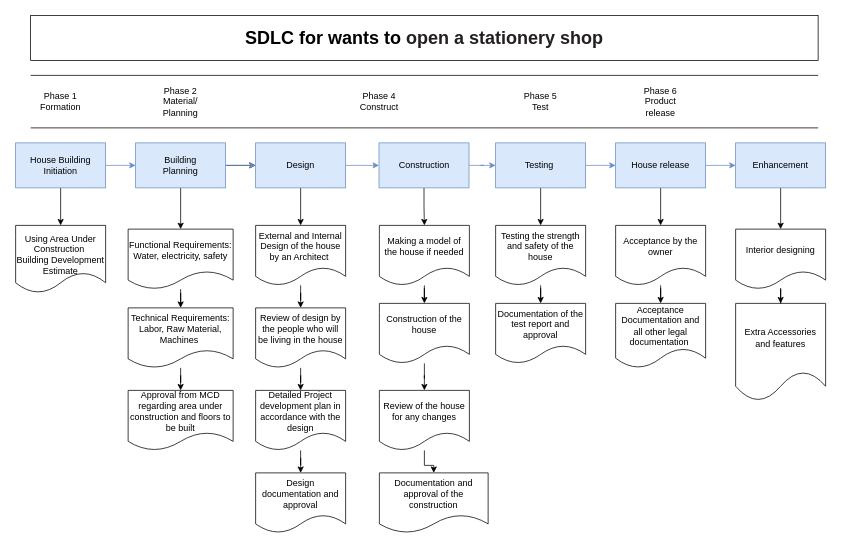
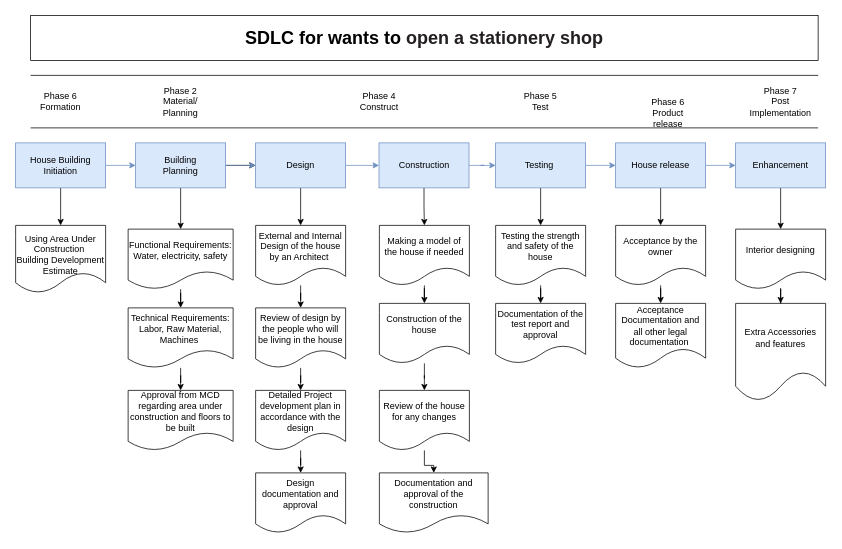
  <mxCell id="0" />
  <mxCell id="1" parent="0" />
  <mxCell id="2" value="" style="edgeStyle=orthogonalEdgeStyle;rounded=0;orthogonalLoop=1;jettySize=auto;html=1;fillColor=#dae8fc;strokeColor=#6c8ebf;" parent="1" source="4" target="8" edge="1"><mxGeometry relative="1" as="geometry" /></mxCell>
  <mxCell id="3" value="" style="edgeStyle=orthogonalEdgeStyle;rounded=0;orthogonalLoop=1;jettySize=auto;html=1;" parent="1" source="4" target="12" edge="1"><mxGeometry relative="1" as="geometry" /></mxCell>
  <mxCell id="4" value="House Building Initiation" style="rounded=0;whiteSpace=wrap;html=1;fillColor=#dae8fc;strokeColor=#6c8ebf;" parent="1" vertex="1"><mxGeometry x="20" y="190" width="120" height="60" as="geometry" /></mxCell>
  <mxCell id="5" value="" style="edgeStyle=orthogonalEdgeStyle;rounded=0;orthogonalLoop=1;jettySize=auto;html=1;" parent="1" source="8" target="11" edge="1"><mxGeometry relative="1" as="geometry" /></mxCell>
  <mxCell id="6" value="" style="edgeStyle=orthogonalEdgeStyle;rounded=0;orthogonalLoop=1;jettySize=auto;html=1;" parent="1" source="8" target="14" edge="1"><mxGeometry relative="1" as="geometry" /></mxCell>
  <mxCell id="7" value="" style="edgeStyle=orthogonalEdgeStyle;rounded=0;orthogonalLoop=1;jettySize=auto;html=1;fillColor=#dae8fc;strokeColor=#6c8ebf;" parent="1" source="8" target="11" edge="1"><mxGeometry relative="1" as="geometry" /></mxCell>
  <mxCell id="8" value="Building&lt;br&gt;Planning" style="rounded=0;whiteSpace=wrap;html=1;fillColor=#dae8fc;strokeColor=#6c8ebf;" parent="1" vertex="1"><mxGeometry x="180" y="190" width="120" height="60" as="geometry" /></mxCell>
  <mxCell id="9" value="" style="edgeStyle=orthogonalEdgeStyle;rounded=0;orthogonalLoop=1;jettySize=auto;html=1;" parent="1" source="11" target="19" edge="1"><mxGeometry relative="1" as="geometry" /></mxCell>
  <mxCell id="10" value="" style="edgeStyle=orthogonalEdgeStyle;rounded=0;orthogonalLoop=1;jettySize=auto;html=1;fillColor=#dae8fc;strokeColor=#6c8ebf;" parent="1" source="11" target="26" edge="1"><mxGeometry relative="1" as="geometry" /></mxCell>
  <mxCell id="11" value="Design" style="rounded=0;whiteSpace=wrap;html=1;fillColor=#dae8fc;strokeColor=#6c8ebf;" parent="1" vertex="1"><mxGeometry x="340" y="190" width="120" height="60" as="geometry" /></mxCell>
  <mxCell id="12" value="&lt;br&gt;Using Area Under Construction&amp;nbsp;&lt;br&gt;Building Development Estimate" style="shape=document;whiteSpace=wrap;html=1;boundedLbl=1;" parent="1" vertex="1"><mxGeometry x="20" y="300" width="120" height="90" as="geometry" /></mxCell>
  <mxCell id="13" value="" style="edgeStyle=orthogonalEdgeStyle;rounded=0;orthogonalLoop=1;jettySize=auto;html=1;" parent="1" source="14" target="16" edge="1"><mxGeometry relative="1" as="geometry" /></mxCell>
  <mxCell id="14" value="Functional Requirements:&lt;br&gt;Water, electricity, safety" style="shape=document;whiteSpace=wrap;html=1;boundedLbl=1;rounded=0;" parent="1" vertex="1"><mxGeometry x="170" y="305" width="140" height="80" as="geometry" /></mxCell>
  <mxCell id="15" value="" style="edgeStyle=orthogonalEdgeStyle;rounded=0;orthogonalLoop=1;jettySize=auto;html=1;" parent="1" source="16" target="17" edge="1"><mxGeometry relative="1" as="geometry" /></mxCell>
  <mxCell id="16" value="Technical Requirements:&lt;br&gt;Labor, Raw Material, Machines&amp;nbsp;" style="shape=document;whiteSpace=wrap;html=1;boundedLbl=1;rounded=0;" parent="1" vertex="1"><mxGeometry x="170" y="410" width="140" height="80" as="geometry" /></mxCell>
  <mxCell id="17" value="Approval from MCD regarding area under construction and floors to be built" style="shape=document;whiteSpace=wrap;html=1;boundedLbl=1;rounded=0;" parent="1" vertex="1"><mxGeometry x="170" y="520" width="140" height="80" as="geometry" /></mxCell>
  <mxCell id="18" value="" style="edgeStyle=orthogonalEdgeStyle;rounded=0;orthogonalLoop=1;jettySize=auto;html=1;" parent="1" source="19" target="21" edge="1"><mxGeometry relative="1" as="geometry" /></mxCell>
  <mxCell id="19" value="External and Internal Design of the house by an Architect&amp;nbsp;" style="shape=document;whiteSpace=wrap;html=1;boundedLbl=1;rounded=0;" parent="1" vertex="1"><mxGeometry x="340" y="300" width="120" height="80" as="geometry" /></mxCell>
  <mxCell id="20" value="" style="edgeStyle=orthogonalEdgeStyle;rounded=0;orthogonalLoop=1;jettySize=auto;html=1;" parent="1" source="21" target="23" edge="1"><mxGeometry relative="1" as="geometry" /></mxCell>
  <mxCell id="21" value="Review of design by the people who will be living in the house" style="shape=document;whiteSpace=wrap;html=1;boundedLbl=1;rounded=0;" parent="1" vertex="1"><mxGeometry x="340" y="410" width="120" height="80" as="geometry" /></mxCell>
  <mxCell id="22" value="" style="edgeStyle=orthogonalEdgeStyle;rounded=0;orthogonalLoop=1;jettySize=auto;html=1;" parent="1" source="23" target="39" edge="1"><mxGeometry relative="1" as="geometry" /></mxCell>
  <mxCell id="23" value="Detailed Project development plan in accordance with the design" style="shape=document;whiteSpace=wrap;html=1;boundedLbl=1;rounded=0;" parent="1" vertex="1"><mxGeometry x="340" y="520" width="120" height="80" as="geometry" /></mxCell>
  <mxCell id="24" value="" style="edgeStyle=orthogonalEdgeStyle;rounded=0;orthogonalLoop=1;jettySize=auto;html=1;" parent="1" source="26" target="28" edge="1"><mxGeometry relative="1" as="geometry" /></mxCell>
  <mxCell id="25" value="" style="edgeStyle=orthogonalEdgeStyle;rounded=0;orthogonalLoop=1;jettySize=auto;html=1;fillColor=#dae8fc;strokeColor=#6c8ebf;" parent="1" source="26" target="35" edge="1"><mxGeometry relative="1" as="geometry" /></mxCell>
  <mxCell id="26" value="Construction" style="rounded=0;whiteSpace=wrap;html=1;fillColor=#dae8fc;strokeColor=#6c8ebf;" parent="1" vertex="1"><mxGeometry x="504.5" y="190" width="120" height="60" as="geometry" /></mxCell>
  <mxCell id="27" value="" style="edgeStyle=orthogonalEdgeStyle;rounded=0;orthogonalLoop=1;jettySize=auto;html=1;" parent="1" source="28" target="30" edge="1"><mxGeometry relative="1" as="geometry" /></mxCell>
  <mxCell id="28" value="Making a model of the house if needed" style="shape=document;whiteSpace=wrap;html=1;boundedLbl=1;rounded=0;" parent="1" vertex="1"><mxGeometry x="505" y="300" width="120" height="80" as="geometry" /></mxCell>
  <mxCell id="29" value="" style="edgeStyle=orthogonalEdgeStyle;rounded=0;orthogonalLoop=1;jettySize=auto;html=1;" parent="1" source="30" target="32" edge="1"><mxGeometry relative="1" as="geometry" /></mxCell>
  <mxCell id="30" value="Construction of the house" style="shape=document;whiteSpace=wrap;html=1;boundedLbl=1;rounded=0;" parent="1" vertex="1"><mxGeometry x="505" y="404" width="120" height="80" as="geometry" /></mxCell>
  <mxCell id="31" value="" style="edgeStyle=orthogonalEdgeStyle;rounded=0;orthogonalLoop=1;jettySize=auto;html=1;" parent="1" source="32" target="40" edge="1"><mxGeometry relative="1" as="geometry" /></mxCell>
  <mxCell id="32" value="Review of the house for any changes" style="shape=document;whiteSpace=wrap;html=1;boundedLbl=1;rounded=0;" parent="1" vertex="1"><mxGeometry x="505" y="520" width="120" height="80" as="geometry" /></mxCell>
  <mxCell id="33" value="" style="edgeStyle=orthogonalEdgeStyle;rounded=0;orthogonalLoop=1;jettySize=auto;html=1;" parent="1" source="35" target="37" edge="1"><mxGeometry relative="1" as="geometry" /></mxCell>
  <mxCell id="34" value="" style="edgeStyle=orthogonalEdgeStyle;rounded=0;orthogonalLoop=1;jettySize=auto;html=1;fillColor=#dae8fc;strokeColor=#6c8ebf;" parent="1" source="35" target="43" edge="1"><mxGeometry relative="1" as="geometry" /></mxCell>
  <mxCell id="35" value="Testing&amp;nbsp;" style="rounded=0;whiteSpace=wrap;html=1;fillColor=#dae8fc;strokeColor=#6c8ebf;" parent="1" vertex="1"><mxGeometry x="660" y="190" width="120" height="60" as="geometry" /></mxCell>
  <mxCell id="36" value="" style="edgeStyle=orthogonalEdgeStyle;rounded=0;orthogonalLoop=1;jettySize=auto;html=1;" parent="1" source="37" target="38" edge="1"><mxGeometry relative="1" as="geometry" /></mxCell>
  <mxCell id="37" value="Testing the strength and safety of the house" style="shape=document;whiteSpace=wrap;html=1;boundedLbl=1;rounded=0;" parent="1" vertex="1"><mxGeometry x="660" y="300" width="120" height="80" as="geometry" /></mxCell>
  <mxCell id="38" value="Documentation of the test report and approval" style="shape=document;whiteSpace=wrap;html=1;boundedLbl=1;rounded=0;" parent="1" vertex="1"><mxGeometry x="660" y="404" width="120" height="80" as="geometry" /></mxCell>
  <mxCell id="39" value="Design documentation and approval" style="shape=document;whiteSpace=wrap;html=1;boundedLbl=1;rounded=0;" parent="1" vertex="1"><mxGeometry x="340" y="630" width="120" height="80" as="geometry" /></mxCell>
  <mxCell id="40" value="Documentation and approval of the construction" style="shape=document;whiteSpace=wrap;html=1;boundedLbl=1;rounded=0;" parent="1" vertex="1"><mxGeometry x="505" y="630" width="145" height="80" as="geometry" /></mxCell>
  <mxCell id="41" value="" style="edgeStyle=orthogonalEdgeStyle;rounded=0;orthogonalLoop=1;jettySize=auto;html=1;" parent="1" source="43" target="45" edge="1"><mxGeometry relative="1" as="geometry" /></mxCell>
  <mxCell id="42" value="" style="edgeStyle=orthogonalEdgeStyle;rounded=0;orthogonalLoop=1;jettySize=auto;html=1;fillColor=#dae8fc;strokeColor=#6c8ebf;" parent="1" source="43" target="48" edge="1"><mxGeometry relative="1" as="geometry" /></mxCell>
  <mxCell id="43" value="House release" style="whiteSpace=wrap;html=1;rounded=0;fillColor=#dae8fc;strokeColor=#6c8ebf;" parent="1" vertex="1"><mxGeometry x="820" y="190" width="120" height="60" as="geometry" /></mxCell>
  <mxCell id="44" value="" style="edgeStyle=orthogonalEdgeStyle;rounded=0;orthogonalLoop=1;jettySize=auto;html=1;" parent="1" source="45" target="46" edge="1"><mxGeometry relative="1" as="geometry" /></mxCell>
  <mxCell id="45" value="Acceptance by the owner" style="shape=document;whiteSpace=wrap;html=1;boundedLbl=1;rounded=0;" parent="1" vertex="1"><mxGeometry x="820" y="300" width="120" height="80" as="geometry" /></mxCell>
  <mxCell id="46" value="Acceptance Documentation and all other legal documentation&amp;nbsp;" style="shape=document;whiteSpace=wrap;html=1;boundedLbl=1;rounded=0;" parent="1" vertex="1"><mxGeometry x="820" y="404" width="120" height="86" as="geometry" /></mxCell>
  <mxCell id="47" value="" style="edgeStyle=orthogonalEdgeStyle;rounded=0;orthogonalLoop=1;jettySize=auto;html=1;" parent="1" source="48" target="50" edge="1"><mxGeometry relative="1" as="geometry" /></mxCell>
  <mxCell id="48" value="Enhancement" style="whiteSpace=wrap;html=1;rounded=0;fillColor=#dae8fc;strokeColor=#6c8ebf;" parent="1" vertex="1"><mxGeometry x="980" y="190" width="120" height="60" as="geometry" /></mxCell>
  <mxCell id="49" value="" style="edgeStyle=orthogonalEdgeStyle;rounded=0;orthogonalLoop=1;jettySize=auto;html=1;" parent="1" source="50" target="51" edge="1"><mxGeometry relative="1" as="geometry" /></mxCell>
  <mxCell id="50" value="Interior designing" style="shape=document;whiteSpace=wrap;html=1;boundedLbl=1;rounded=0;" parent="1" vertex="1"><mxGeometry x="980" y="305" width="120" height="80" as="geometry" /></mxCell>
  <mxCell id="51" value="Extra Accessories and features" style="shape=document;whiteSpace=wrap;html=1;boundedLbl=1;rounded=0;" parent="1" vertex="1"><mxGeometry x="980" y="404" width="120" height="130" as="geometry" /></mxCell>
- <mxCell id="52" value="Phase 1&lt;br&gt;Formation" style="text;html=1;strokeColor=none;fillColor=none;align=center;verticalAlign=middle;whiteSpace=wrap;rounded=0;" parent="1" vertex="1"><mxGeometry x="50" y="120" width="60" height="30" as="geometry" /></mxCell>
+ <mxCell id="52" value="Phase 6&lt;br&gt;Formation" style="text;html=1;strokeColor=none;fillColor=none;align=center;verticalAlign=middle;whiteSpace=wrap;rounded=0;" parent="1" vertex="1"><mxGeometry x="50" y="120" width="60" height="30" as="geometry" /></mxCell>
  <mxCell id="53" value="Phase 2&lt;br&gt;Material/ Planning" style="text;html=1;strokeColor=none;fillColor=none;align=center;verticalAlign=middle;whiteSpace=wrap;rounded=0;" parent="1" vertex="1"><mxGeometry x="210" y="120" width="60" height="30" as="geometry" /></mxCell>
  <mxCell id="54" value="Phase 4&lt;br&gt;Construct" style="text;html=1;strokeColor=none;fillColor=none;align=center;verticalAlign=middle;whiteSpace=wrap;rounded=0;" parent="1" vertex="1"><mxGeometry x="475" y="120" width="60" height="30" as="geometry" /></mxCell>
  <mxCell id="55" value="Phase 5&lt;br&gt;Test" style="text;html=1;strokeColor=none;fillColor=none;align=center;verticalAlign=middle;whiteSpace=wrap;rounded=0;" parent="1" vertex="1"><mxGeometry x="690" y="120" width="60" height="30" as="geometry" /></mxCell>
- <mxCell id="56" value="Phase 6&lt;br&gt;Product release" style="text;html=1;strokeColor=none;fillColor=none;align=center;verticalAlign=middle;whiteSpace=wrap;rounded=0;" parent="1" vertex="1"><mxGeometry x="850" y="120" width="60" height="30" as="geometry" /></mxCell>
+ <mxCell id="56" value="Phase 6&lt;br&gt;Product release" style="text;html=1;strokeColor=none;fillColor=none;align=center;verticalAlign=middle;whiteSpace=wrap;rounded=0;" parent="1" vertex="1"><mxGeometry x="860" y="135" width="60" height="30" as="geometry" /></mxCell>
+ <mxCell id="57" value="Phase 7&lt;br&gt;Post Implementation" style="text;html=1;strokeColor=none;fillColor=none;align=center;verticalAlign=middle;whiteSpace=wrap;rounded=0;" parent="1" vertex="1"><mxGeometry x="1010" y="120" width="60" height="30" as="geometry" /></mxCell>
  <mxCell id="58" value="" style="endArrow=none;html=1;rounded=0;" parent="1" edge="1"><mxGeometry width="50" height="50" relative="1" as="geometry"><mxPoint x="40" y="100" as="sourcePoint" /><mxPoint x="1090" y="100" as="targetPoint" /></mxGeometry></mxCell>
  <mxCell id="59" value="" style="endArrow=none;html=1;rounded=0;" parent="1" edge="1"><mxGeometry width="50" height="50" relative="1" as="geometry"><mxPoint x="40" y="170" as="sourcePoint" /><mxPoint x="1090" y="170" as="targetPoint" /></mxGeometry></mxCell>
  <mxCell id="60" value="&lt;font style=&quot;font-size: 24px&quot;&gt;&lt;b&gt;SDLC for wants to&amp;nbsp;&lt;span style=&quot;line-height: 19.26px ; color: rgb(35 , 31 , 32)&quot;&gt;open a stationery shop&lt;/span&gt;&lt;/b&gt;&lt;/font&gt;" style="whiteSpace=wrap;html=1;fontSize=18;" vertex="1" parent="1"><mxGeometry x="40" y="20" width="1050" height="60" as="geometry" /></mxCell>
